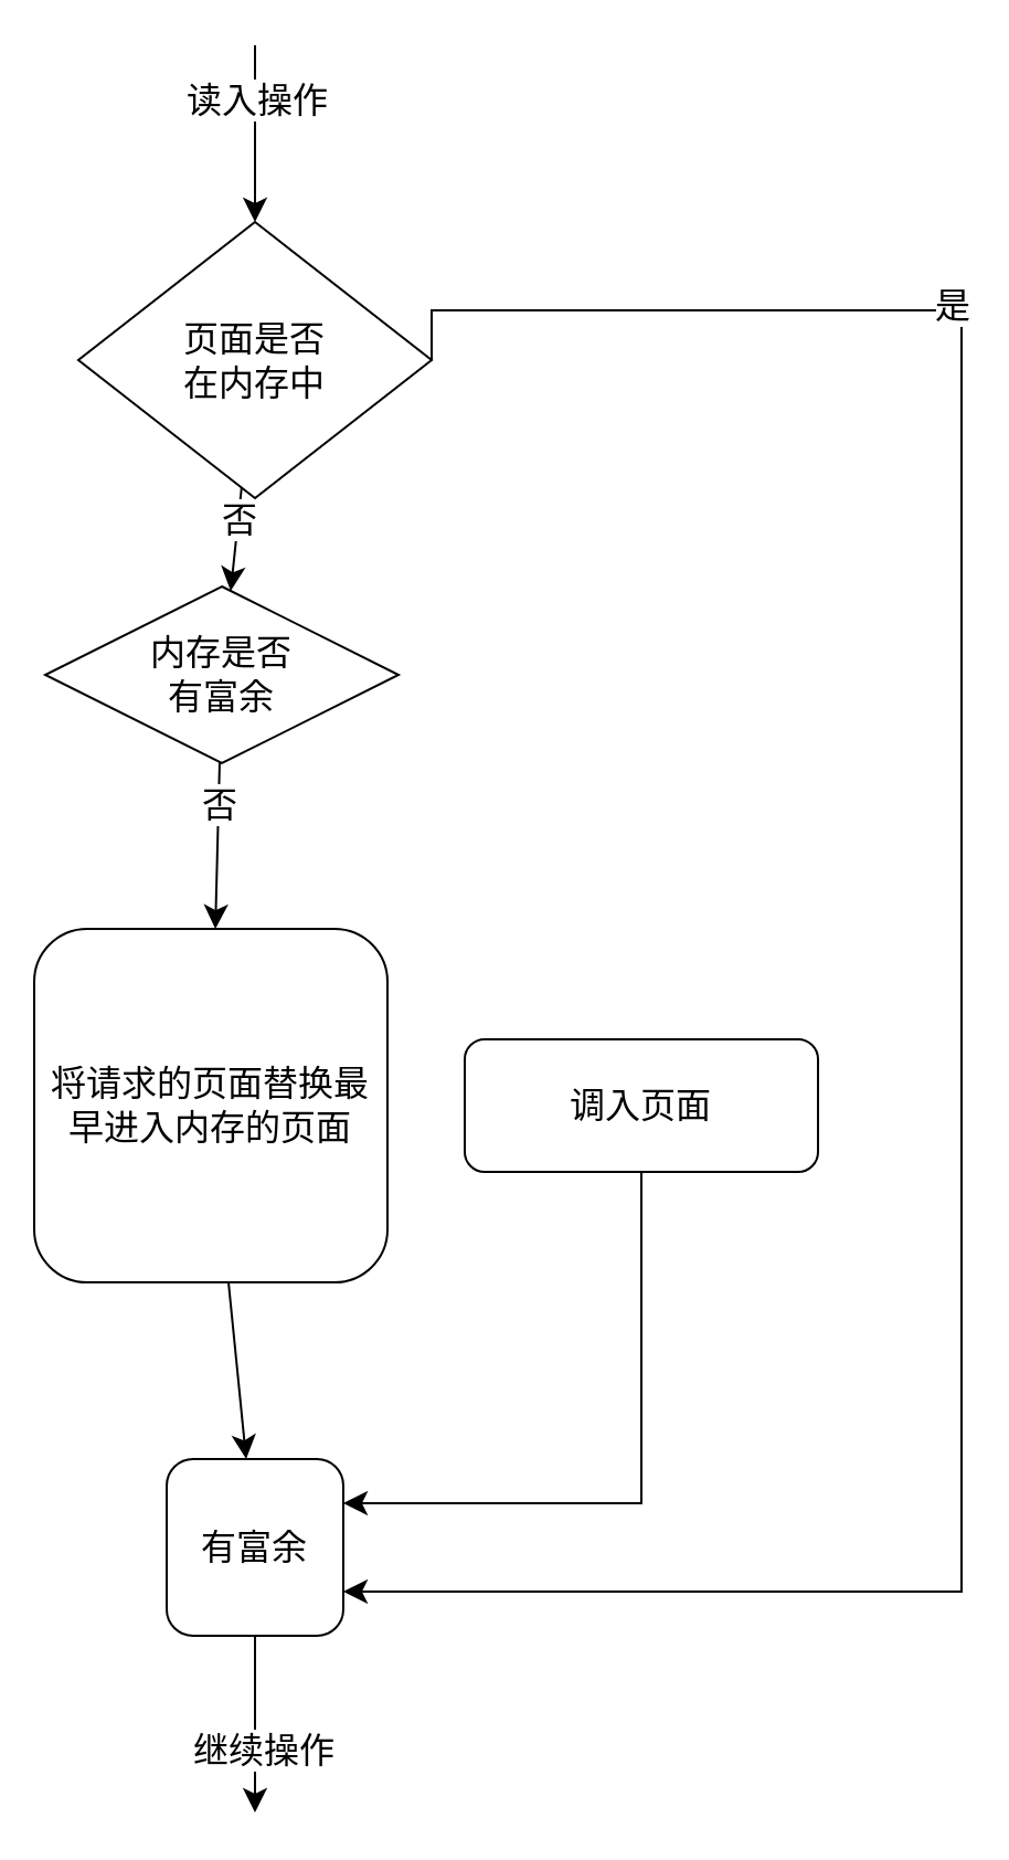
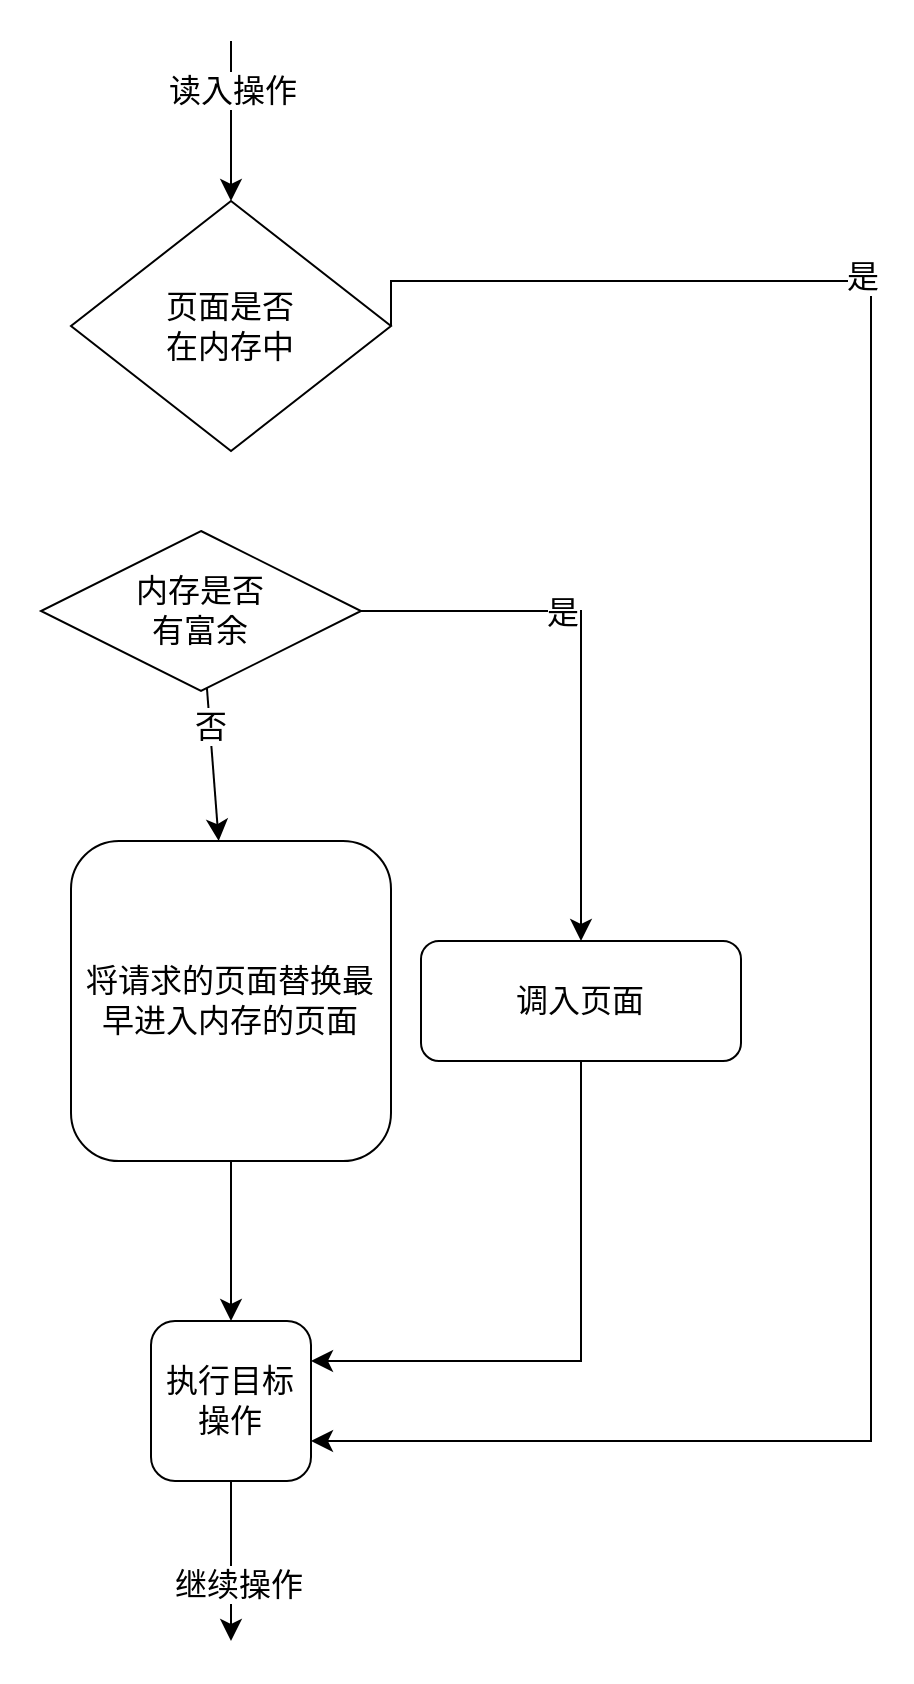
  <mxCell id="0" />
  <mxCell id="1" parent="0" />
  <mxCell id="2" value="" style="edgeStyle=none;curved=1;rounded=0;orthogonalLoop=1;jettySize=auto;html=1;fontSize=12;startSize=8;endSize=8;" edge="1" parent="1" source="3" target="9"><mxGeometry relative="1" as="geometry" /></mxCell>
- <mxCell id="3" value="&lt;div&gt;将请求的页面替换最早进入内存的页面&lt;br&gt;&lt;/div&gt;" style="rounded=1;whiteSpace=wrap;html=1;fontSize=16;" vertex="1" parent="1"><mxGeometry x="15" y="420" width="160" height="160" as="geometry" /></mxCell>
- <mxCell id="4" value="" style="edgeStyle=none;curved=1;rounded=0;orthogonalLoop=1;jettySize=auto;html=1;fontSize=12;startSize=8;endSize=8;" edge="1" parent="1" source="6" target="16"><mxGeometry relative="1" as="geometry" /></mxCell>
- <mxCell id="5" value="否" style="edgeLabel;html=1;align=center;verticalAlign=middle;resizable=0;points=[];fontSize=16;" vertex="1" connectable="0" parent="4"><mxGeometry x="-0.4" relative="1" as="geometry"><mxPoint as="offset" /></mxGeometry></mxCell>
+ <mxCell id="3" value="&lt;div&gt;将请求的页面替换最早进入内存的页面&lt;br&gt;&lt;/div&gt;" style="rounded=1;whiteSpace=wrap;html=1;fontSize=16;" vertex="1" parent="1"><mxGeometry x="35" y="420" width="160" height="160" as="geometry" /></mxCell>
  <mxCell id="6" value="&lt;div&gt;页面是否&lt;/div&gt;&lt;div&gt;在内存中&lt;/div&gt;" style="rhombus;whiteSpace=wrap;html=1;fontSize=16;" vertex="1" parent="1"><mxGeometry x="35" y="100" width="160" height="125" as="geometry" /></mxCell>
  <mxCell id="7" value="" style="endArrow=classic;html=1;rounded=0;fontSize=12;startSize=8;endSize=8;curved=1;" edge="1" parent="1" target="6"><mxGeometry width="50" height="50" relative="1" as="geometry"><mxPoint x="115" as="sourcePoint" y="20" /><mxPoint x="185" y="260" as="targetPoint" /></mxGeometry></mxCell>
  <mxCell id="8" value="读入操作" style="edgeLabel;html=1;align=center;verticalAlign=middle;resizable=0;points=[];fontSize=16;" vertex="1" connectable="0" parent="7"><mxGeometry x="-0.4" relative="1" as="geometry"><mxPoint as="offset" /></mxGeometry></mxCell>
- <mxCell id="9" value="有富余" style="rounded=1;whiteSpace=wrap;html=1;fontSize=16;" vertex="1" parent="1"><mxGeometry x="75" y="660" width="80" height="80" as="geometry" /></mxCell>
+ <mxCell id="9" value="执行目标操作" style="rounded=1;whiteSpace=wrap;html=1;fontSize=16;" vertex="1" parent="1"><mxGeometry x="75" y="660" width="80" height="80" as="geometry" /></mxCell>
  <mxCell id="10" value="" style="edgeStyle=orthogonalEdgeStyle;orthogonalLoop=1;jettySize=auto;html=1;rounded=0;fontSize=12;startSize=8;endSize=8;exitX=1;exitY=0.5;exitDx=0;exitDy=0;entryX=1;entryY=0.75;entryDx=0;entryDy=0;" edge="1" parent="1" source="6" target="9"><mxGeometry width="120" relative="1" as="geometry"><mxPoint x="545" y="310" as="sourcePoint" /><mxPoint x="665" y="310" as="targetPoint" /><Array as="points"><mxPoint x="435" y="140" /><mxPoint x="435" y="720" /></Array></mxGeometry></mxCell>
  <mxCell id="11" value="是" style="edgeLabel;html=1;align=center;verticalAlign=middle;resizable=0;points=[];fontSize=16;" vertex="1" connectable="0" parent="10"><mxGeometry x="-0.54" y="3" relative="1" as="geometry"><mxPoint as="offset" /></mxGeometry></mxCell>
  <mxCell id="12" value="" style="endArrow=classic;html=1;rounded=0;fontSize=12;startSize=8;endSize=8;curved=1;exitX=0.5;exitY=1;exitDx=0;exitDy=0;" edge="1" parent="1" source="9"><mxGeometry width="50" height="50" relative="1" as="geometry"><mxPoint x="175" y="450" as="sourcePoint" /><mxPoint x="115" y="820" as="targetPoint" /></mxGeometry></mxCell>
  <mxCell id="13" value="继续操作" style="edgeLabel;html=1;align=center;verticalAlign=middle;resizable=0;points=[];fontSize=16;" vertex="1" connectable="0" parent="12"><mxGeometry x="0.275" y="3" relative="1" as="geometry"><mxPoint as="offset" /></mxGeometry></mxCell>
  <mxCell id="14" value="" style="edgeStyle=none;curved=1;rounded=0;orthogonalLoop=1;jettySize=auto;html=1;fontSize=12;startSize=8;endSize=8;" edge="1" parent="1" source="16" target="3"><mxGeometry relative="1" as="geometry" /></mxCell>
  <mxCell id="15" value="否" style="edgeLabel;html=1;align=center;verticalAlign=middle;resizable=0;points=[];fontSize=16;" vertex="1" connectable="0" parent="14"><mxGeometry x="-0.5" relative="1" as="geometry"><mxPoint as="offset" /></mxGeometry></mxCell>
  <mxCell id="16" value="&lt;div&gt;内存是否&lt;/div&gt;&lt;div&gt;有富余&lt;/div&gt;" style="rhombus;whiteSpace=wrap;html=1;fontSize=16;" vertex="1" parent="1"><mxGeometry x="20" y="265" width="160" height="80" as="geometry" /></mxCell>
  <mxCell id="17" value="调入页面" style="rounded=1;whiteSpace=wrap;html=1;fontSize=16;" vertex="1" parent="1"><mxGeometry x="210" y="470" width="160" height="60" as="geometry" /></mxCell>
  <mxCell id="18" value="" style="edgeStyle=orthogonalEdgeStyle;orthogonalLoop=1;jettySize=auto;html=1;rounded=0;fontSize=12;startSize=8;endSize=8;exitX=0.5;exitY=1;exitDx=0;exitDy=0;entryX=1;entryY=0.25;entryDx=0;entryDy=0;" edge="1" parent="1" source="17" target="9"><mxGeometry width="120" relative="1" as="geometry"><mxPoint x="265" y="540" as="sourcePoint" /><mxPoint x="385" y="540" as="targetPoint" /></mxGeometry></mxCell>
+ <mxCell id="19" value="" style="endArrow=classic;html=1;rounded=0;fontSize=12;startSize=8;endSize=8;exitX=1;exitY=0.5;exitDx=0;exitDy=0;entryX=0.5;entryY=0;entryDx=0;entryDy=0;edgeStyle=orthogonalEdgeStyle;" edge="1" parent="1" source="16" target="17"><mxGeometry width="50" height="50" relative="1" as="geometry"><mxPoint x="255" y="440" as="sourcePoint" /><mxPoint x="305" y="390" as="targetPoint" /></mxGeometry></mxCell>
+ <mxCell id="20" value="是" style="edgeLabel;html=1;align=center;verticalAlign=middle;resizable=0;points=[];fontSize=16;" vertex="1" connectable="0" parent="19"><mxGeometry x="-0.275" relative="1" as="geometry"><mxPoint as="offset" /></mxGeometry></mxCell>
